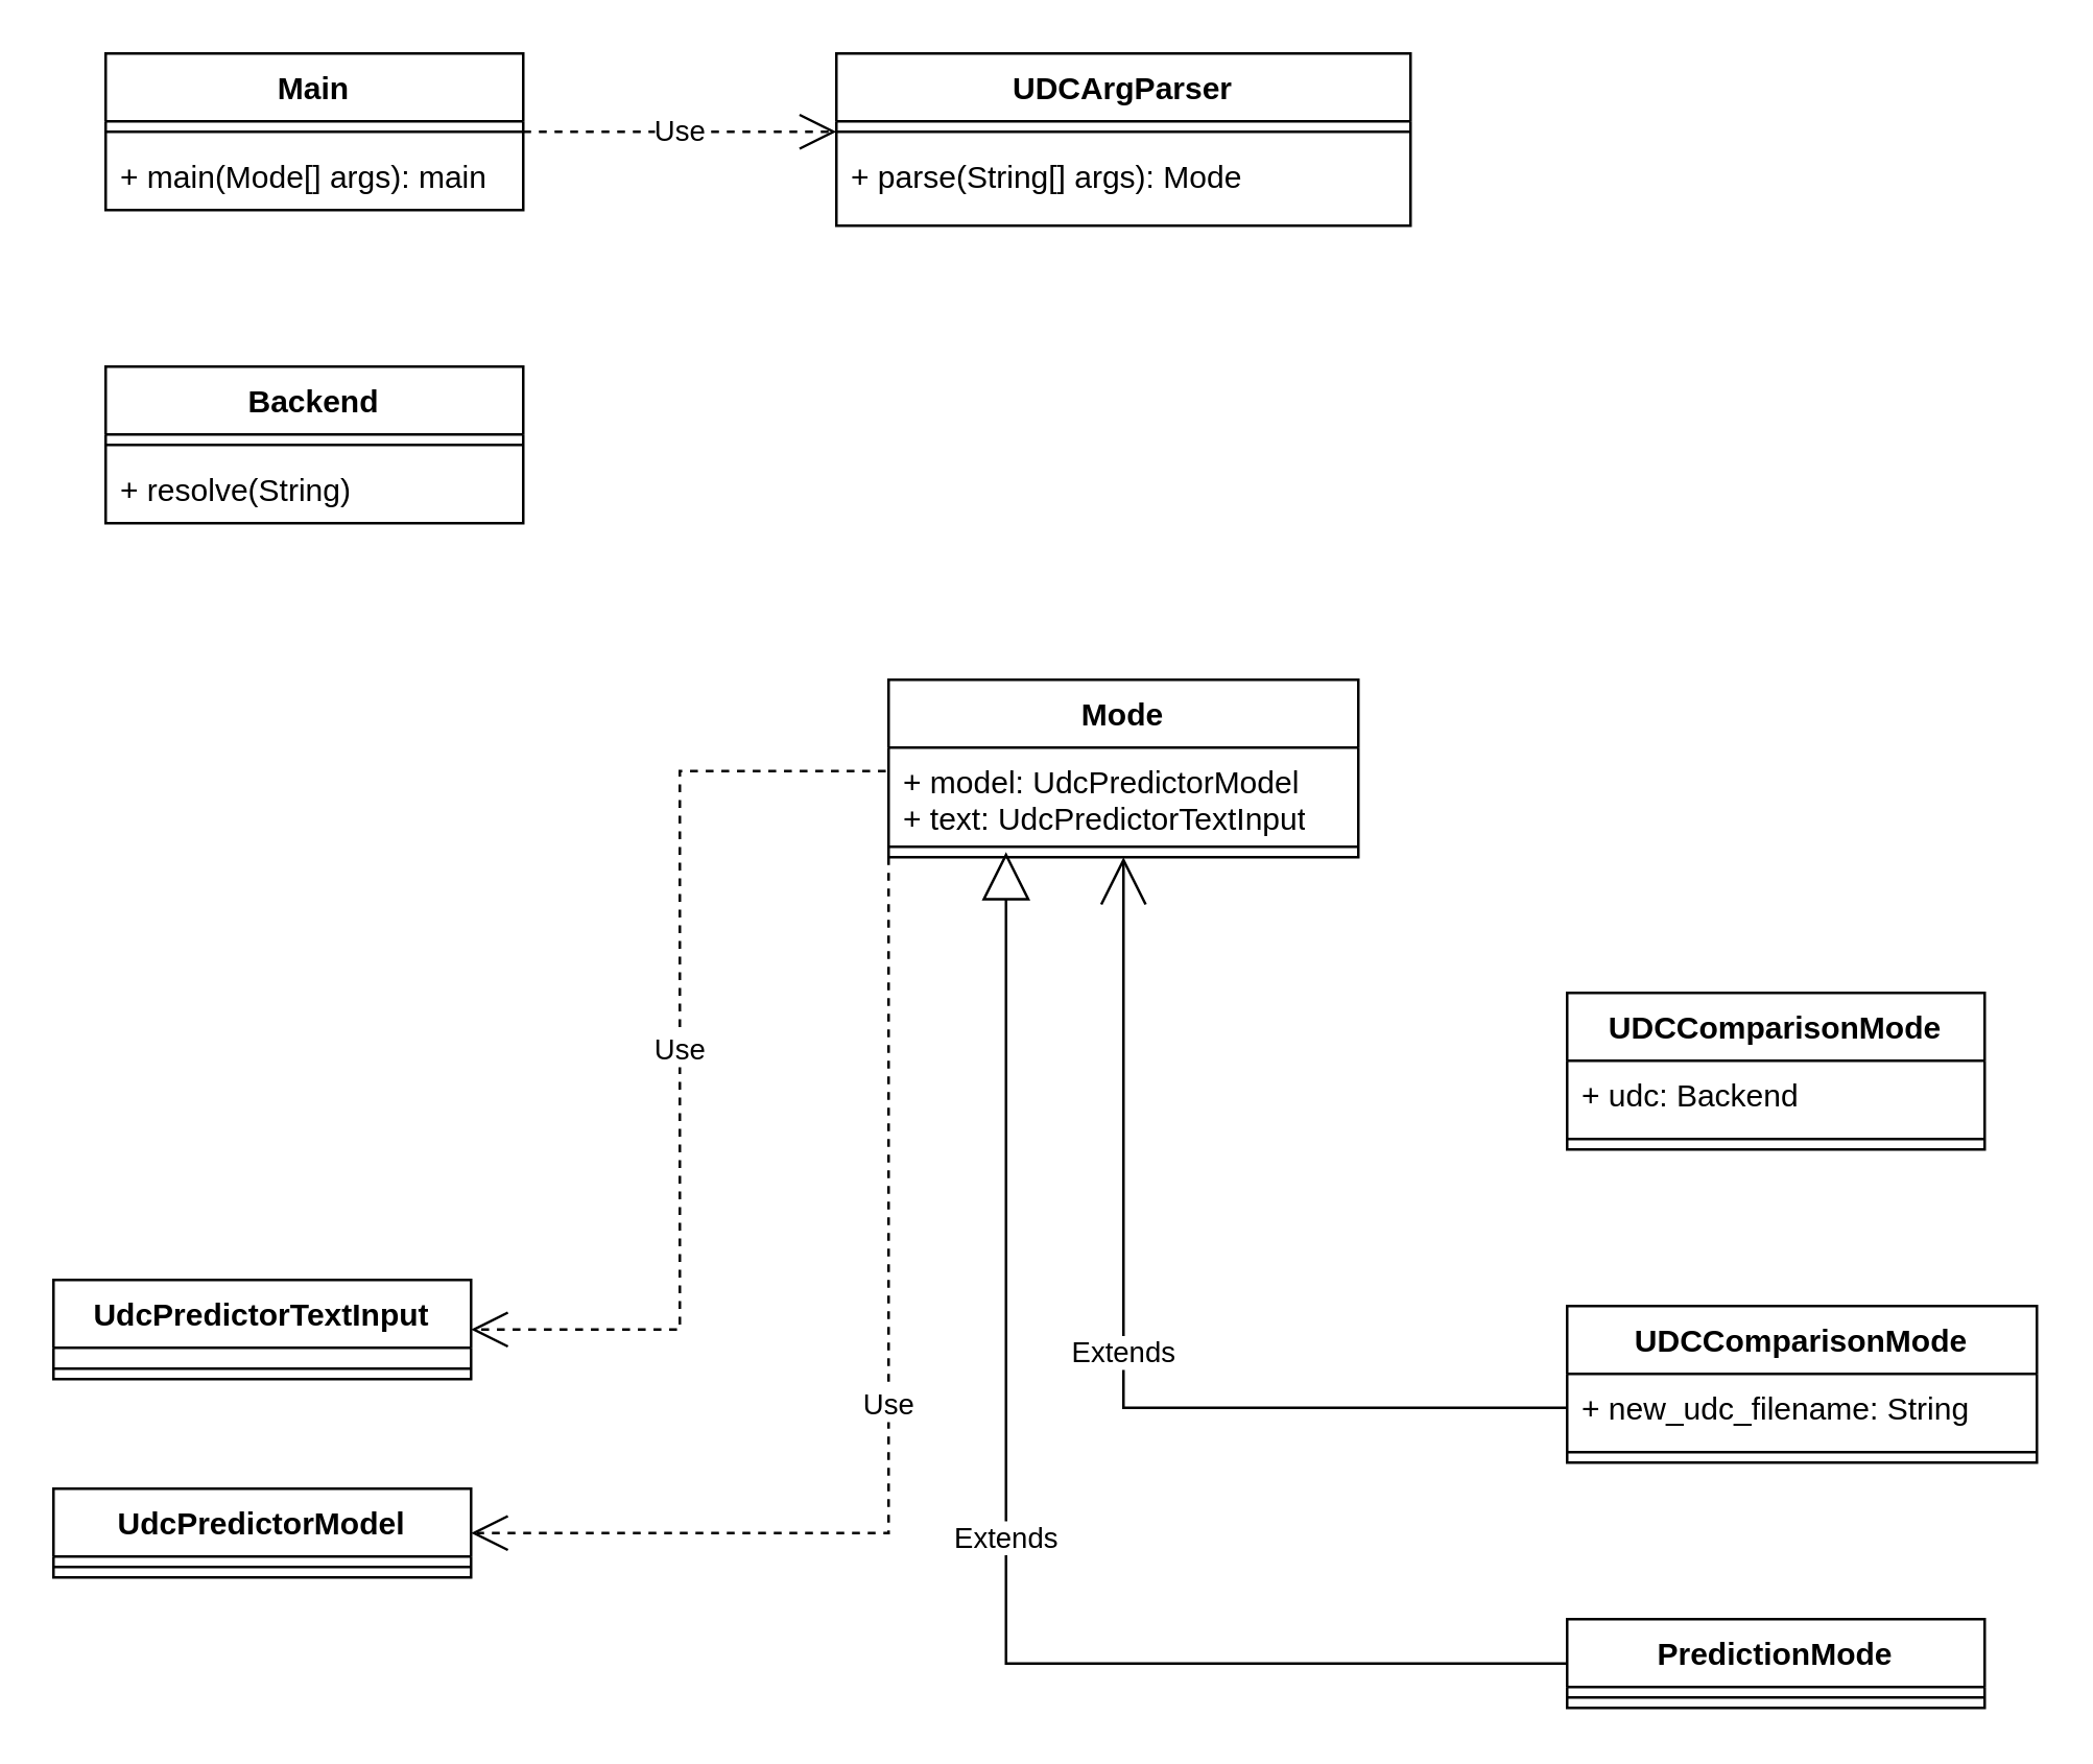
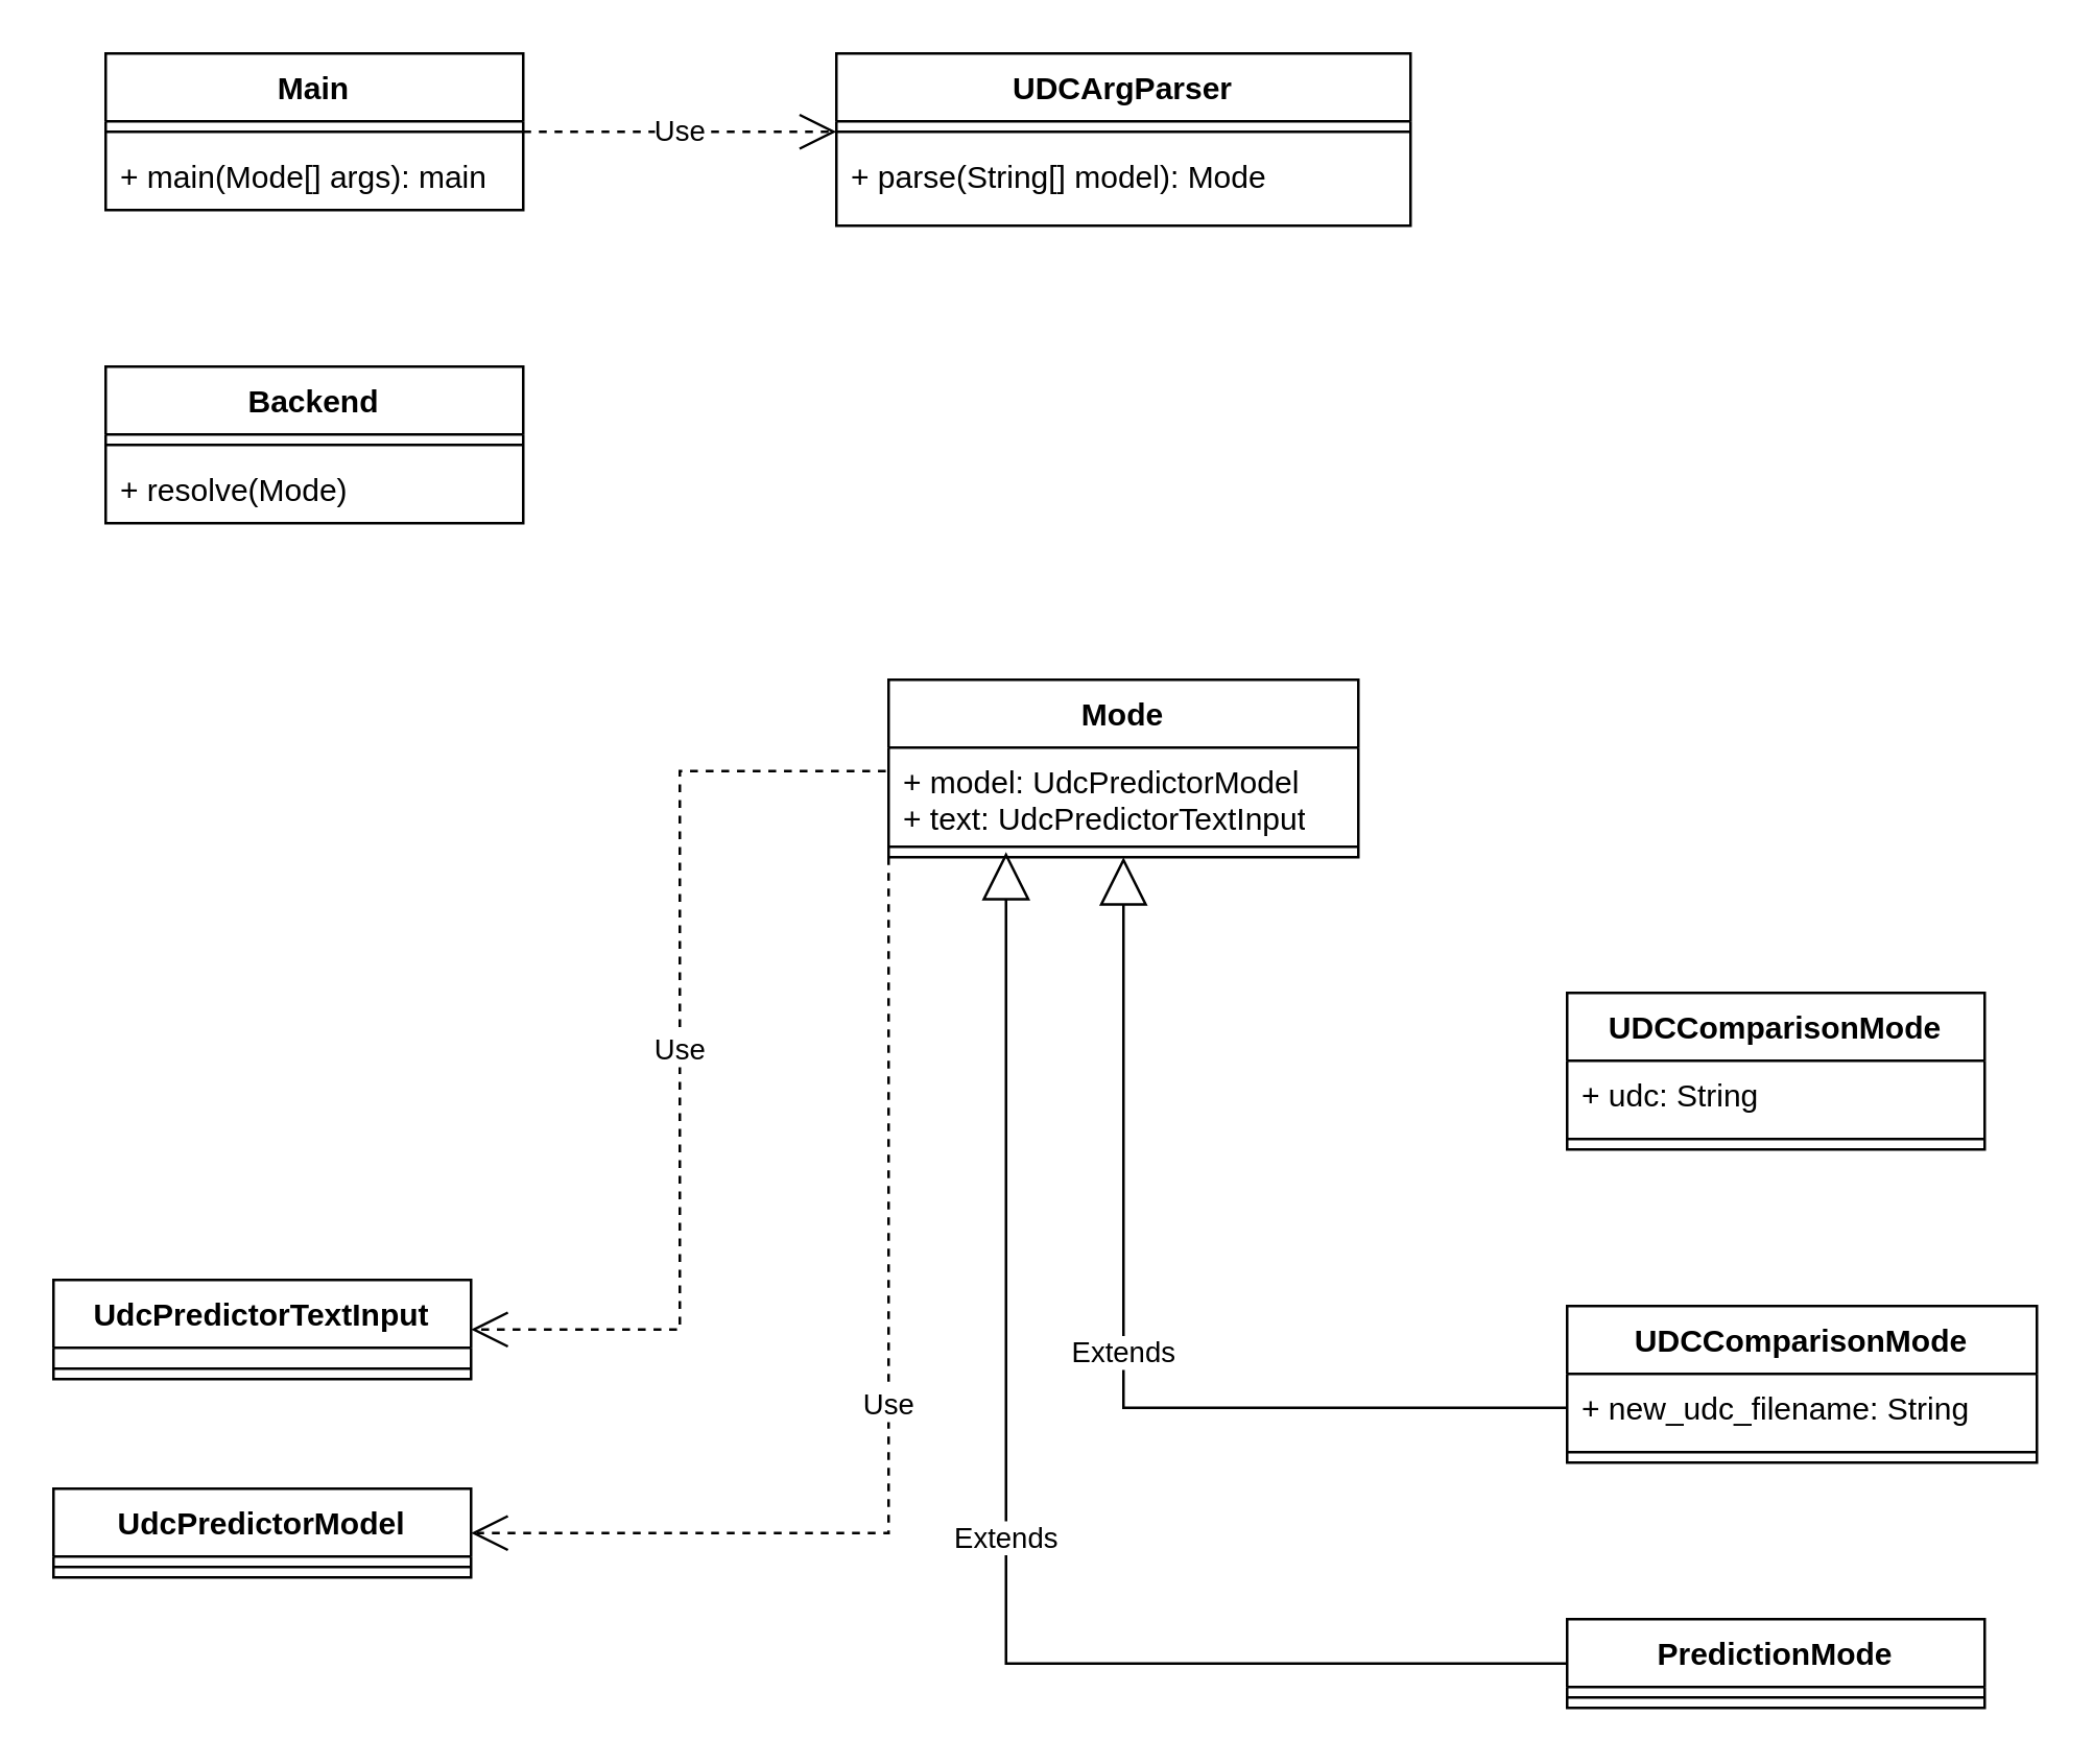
  <mxCell id="0" />
  <mxCell id="1" parent="0" />
  <mxCell id="2" value="Main" style="swimlane;fontStyle=1;align=center;verticalAlign=top;childLayout=stackLayout;horizontal=1;startSize=26;horizontalStack=0;resizeParent=1;resizeParentMax=0;resizeLast=0;collapsible=1;marginBottom=0;whiteSpace=wrap;html=1;" parent="1" vertex="1"><mxGeometry x="40" y="20" width="160" height="60" as="geometry" /></mxCell>
  <mxCell id="3" value="" style="line;strokeWidth=1;fillColor=none;align=left;verticalAlign=middle;spacingTop=-1;spacingLeft=3;spacingRight=3;rotatable=0;labelPosition=right;points=[];portConstraint=eastwest;strokeColor=inherit;" parent="2" vertex="1"><mxGeometry y="26" width="160" height="8" as="geometry" /></mxCell>
  <mxCell id="4" value="+ main(Mode[] args): main" style="text;strokeColor=none;fillColor=none;align=left;verticalAlign=top;spacingLeft=4;spacingRight=4;overflow=hidden;rotatable=0;points=[[0,0.5],[1,0.5]];portConstraint=eastwest;whiteSpace=wrap;html=1;" parent="2" vertex="1"><mxGeometry y="34" width="160" height="26" as="geometry" /></mxCell>
  <mxCell id="5" value="Backend" style="swimlane;fontStyle=1;align=center;verticalAlign=top;childLayout=stackLayout;horizontal=1;startSize=26;horizontalStack=0;resizeParent=1;resizeParentMax=0;resizeLast=0;collapsible=1;marginBottom=0;whiteSpace=wrap;html=1;" parent="1" vertex="1"><mxGeometry x="40" y="140" width="160" height="60" as="geometry" /></mxCell>
  <mxCell id="6" value="" style="line;strokeWidth=1;fillColor=none;align=left;verticalAlign=middle;spacingTop=-1;spacingLeft=3;spacingRight=3;rotatable=0;labelPosition=right;points=[];portConstraint=eastwest;strokeColor=inherit;" parent="5" vertex="1"><mxGeometry y="26" width="160" height="8" as="geometry" /></mxCell>
- <mxCell id="7" value="+ resolve(String)" style="text;strokeColor=none;fillColor=none;align=left;verticalAlign=top;spacingLeft=4;spacingRight=4;overflow=hidden;rotatable=0;points=[[0,0.5],[1,0.5]];portConstraint=eastwest;whiteSpace=wrap;html=1;" parent="5" vertex="1"><mxGeometry y="34" width="160" height="26" as="geometry" /></mxCell>
+ <mxCell id="7" value="+ resolve(Mode)" style="text;strokeColor=none;fillColor=none;align=left;verticalAlign=top;spacingLeft=4;spacingRight=4;overflow=hidden;rotatable=0;points=[[0,0.5],[1,0.5]];portConstraint=eastwest;whiteSpace=wrap;html=1;" parent="5" vertex="1"><mxGeometry y="34" width="160" height="26" as="geometry" /></mxCell>
  <mxCell id="8" value="Use" style="endArrow=open;endSize=12;dashed=1;html=1;rounded=0;exitX=1;exitY=0.5;exitDx=0;exitDy=0;" parent="1" source="2" edge="1"><mxGeometry width="160" relative="1" as="geometry"><mxPoint x="290" y="90" as="sourcePoint" /><mxPoint x="320" y="50" as="targetPoint" /><mxPoint as="offset" /></mxGeometry></mxCell>
  <mxCell id="9" value="UDCArgParser" style="swimlane;fontStyle=1;align=center;verticalAlign=top;childLayout=stackLayout;horizontal=1;startSize=26;horizontalStack=0;resizeParent=1;resizeParentMax=0;resizeLast=0;collapsible=1;marginBottom=0;whiteSpace=wrap;html=1;" parent="1" vertex="1"><mxGeometry x="320" y="20" width="220" height="66" as="geometry" /></mxCell>
  <mxCell id="10" value="" style="line;strokeWidth=1;fillColor=none;align=left;verticalAlign=middle;spacingTop=-1;spacingLeft=3;spacingRight=3;rotatable=0;labelPosition=right;points=[];portConstraint=eastwest;strokeColor=inherit;" parent="9" vertex="1"><mxGeometry y="26" width="220" height="8" as="geometry" /></mxCell>
- <mxCell id="11" value="+ parse(String[] args): Mode" style="text;strokeColor=none;fillColor=none;align=left;verticalAlign=top;spacingLeft=4;spacingRight=4;overflow=hidden;rotatable=0;points=[[0,0.5],[1,0.5]];portConstraint=eastwest;whiteSpace=wrap;html=1;" parent="9" vertex="1"><mxGeometry y="34" width="220" height="32" as="geometry" /></mxCell>
+ <mxCell id="11" value="+ parse(String[] model): Mode" style="text;strokeColor=none;fillColor=none;align=left;verticalAlign=top;spacingLeft=4;spacingRight=4;overflow=hidden;rotatable=0;points=[[0,0.5],[1,0.5]];portConstraint=eastwest;whiteSpace=wrap;html=1;" parent="9" vertex="1"><mxGeometry y="34" width="220" height="32" as="geometry" /></mxCell>
  <mxCell id="12" value="PredictionMode" style="swimlane;fontStyle=1;align=center;verticalAlign=top;childLayout=stackLayout;horizontal=1;startSize=26;horizontalStack=0;resizeParent=1;resizeParentMax=0;resizeLast=0;collapsible=1;marginBottom=0;whiteSpace=wrap;html=1;" parent="1" vertex="1"><mxGeometry x="600" y="620" width="160" height="34" as="geometry" /></mxCell>
  <mxCell id="13" value="" style="line;strokeWidth=1;fillColor=none;align=left;verticalAlign=middle;spacingTop=-1;spacingLeft=3;spacingRight=3;rotatable=0;labelPosition=right;points=[];portConstraint=eastwest;strokeColor=inherit;" parent="12" vertex="1"><mxGeometry y="26" width="160" height="8" as="geometry" /></mxCell>
  <mxCell id="14" value="&lt;div&gt;Mode&lt;/div&gt;" style="swimlane;fontStyle=1;align=center;verticalAlign=top;childLayout=stackLayout;horizontal=1;startSize=26;horizontalStack=0;resizeParent=1;resizeParentMax=0;resizeLast=0;collapsible=1;marginBottom=0;whiteSpace=wrap;html=1;" parent="1" vertex="1"><mxGeometry x="340" y="260" width="180" height="68" as="geometry" /></mxCell>
  <mxCell id="15" value="+ model: UdcPredictorModel&lt;br&gt;+ text: UdcPredictorTextInput" style="text;strokeColor=none;fillColor=none;align=left;verticalAlign=top;spacingLeft=4;spacingRight=4;overflow=hidden;rotatable=0;points=[[0,0.5],[1,0.5]];portConstraint=eastwest;whiteSpace=wrap;html=1;" parent="14" vertex="1"><mxGeometry y="26" width="180" height="34" as="geometry" /></mxCell>
  <mxCell id="16" value="" style="line;strokeWidth=1;fillColor=none;align=left;verticalAlign=middle;spacingTop=-1;spacingLeft=3;spacingRight=3;rotatable=0;labelPosition=right;points=[];portConstraint=eastwest;strokeColor=inherit;" parent="14" vertex="1"><mxGeometry y="60" width="180" height="8" as="geometry" /></mxCell>
  <mxCell id="17" value="Extends" style="endArrow=block;endSize=16;endFill=0;html=1;rounded=0;entryX=0.25;entryY=0.75;entryDx=0;entryDy=0;entryPerimeter=0;exitX=0;exitY=0.5;exitDx=0;exitDy=0;edgeStyle=orthogonalEdgeStyle;" parent="1" source="12" target="16" edge="1"><mxGeometry width="160" relative="1" as="geometry"><mxPoint x="280" y="580" as="sourcePoint" /><mxPoint x="440" y="580" as="targetPoint" /><Array as="points"><mxPoint x="385" y="637" /></Array></mxGeometry></mxCell>
- <mxCell id="18" value="Extends" style="endArrow=open;endSize=16;endFill=0;html=1;rounded=0;entryX=0.5;entryY=1;entryDx=0;entryDy=0;exitX=0;exitY=0.5;exitDx=0;exitDy=0;edgeStyle=orthogonalEdgeStyle;" parent="1" target="14" edge="1" source="23"><mxGeometry width="160" relative="1" as="geometry"><mxPoint x="430" y="410" as="sourcePoint" /><mxPoint x="580" y="550" as="targetPoint" /><Array as="points"><mxPoint x="430" y="539" /></Array></mxGeometry></mxCell>
+ <mxCell id="18" value="Extends" style="endArrow=block;endSize=16;endFill=0;html=1;rounded=0;entryX=0.5;entryY=1;entryDx=0;entryDy=0;exitX=0;exitY=0.5;exitDx=0;exitDy=0;edgeStyle=orthogonalEdgeStyle;" parent="1" target="14" edge="1" source="23"><mxGeometry width="160" relative="1" as="geometry"><mxPoint x="430" y="410" as="sourcePoint" /><mxPoint x="580" y="550" as="targetPoint" /><Array as="points"><mxPoint x="430" y="539" /></Array></mxGeometry></mxCell>
  <mxCell id="19" value="UDCComparisonMode" style="swimlane;fontStyle=1;align=center;verticalAlign=top;childLayout=stackLayout;horizontal=1;startSize=26;horizontalStack=0;resizeParent=1;resizeParentMax=0;resizeLast=0;collapsible=1;marginBottom=0;whiteSpace=wrap;html=1;" parent="1" vertex="1"><mxGeometry x="600" y="380" width="160" height="60" as="geometry" /></mxCell>
- <mxCell id="20" value="&lt;div&gt;+ udc: Backend&lt;/div&gt;" style="text;strokeColor=none;fillColor=none;align=left;verticalAlign=top;spacingLeft=4;spacingRight=4;overflow=hidden;rotatable=0;points=[[0,0.5],[1,0.5]];portConstraint=eastwest;whiteSpace=wrap;html=1;" parent="19" vertex="1"><mxGeometry y="26" width="160" height="26" as="geometry" /></mxCell>
+ <mxCell id="20" value="&lt;div&gt;+ udc: String&lt;/div&gt;" style="text;strokeColor=none;fillColor=none;align=left;verticalAlign=top;spacingLeft=4;spacingRight=4;overflow=hidden;rotatable=0;points=[[0,0.5],[1,0.5]];portConstraint=eastwest;whiteSpace=wrap;html=1;" parent="19" vertex="1"><mxGeometry y="26" width="160" height="26" as="geometry" /></mxCell>
  <mxCell id="21" value="" style="line;strokeWidth=1;fillColor=none;align=left;verticalAlign=middle;spacingTop=-1;spacingLeft=3;spacingRight=3;rotatable=0;labelPosition=right;points=[];portConstraint=eastwest;strokeColor=inherit;" parent="19" vertex="1"><mxGeometry y="52" width="160" height="8" as="geometry" /></mxCell>
  <mxCell id="22" value="UDCComparisonMode" style="swimlane;fontStyle=1;align=center;verticalAlign=top;childLayout=stackLayout;horizontal=1;startSize=26;horizontalStack=0;resizeParent=1;resizeParentMax=0;resizeLast=0;collapsible=1;marginBottom=0;whiteSpace=wrap;html=1;" parent="1" vertex="1"><mxGeometry x="600" y="500" width="180" height="60" as="geometry" /></mxCell>
  <mxCell id="23" value="+ new_udc_filename: String" style="text;strokeColor=none;fillColor=none;align=left;verticalAlign=top;spacingLeft=4;spacingRight=4;overflow=hidden;rotatable=0;points=[[0,0.5],[1,0.5]];portConstraint=eastwest;whiteSpace=wrap;html=1;" parent="22" vertex="1"><mxGeometry y="26" width="180" height="26" as="geometry" /></mxCell>
  <mxCell id="24" value="" style="line;strokeWidth=1;fillColor=none;align=left;verticalAlign=middle;spacingTop=-1;spacingLeft=3;spacingRight=3;rotatable=0;labelPosition=right;points=[];portConstraint=eastwest;strokeColor=inherit;" parent="22" vertex="1"><mxGeometry y="52" width="180" height="8" as="geometry" /></mxCell>
  <mxCell id="25" value="UdcPredictorModel" style="swimlane;fontStyle=1;align=center;verticalAlign=top;childLayout=stackLayout;horizontal=1;startSize=26;horizontalStack=0;resizeParent=1;resizeParentMax=0;resizeLast=0;collapsible=1;marginBottom=0;whiteSpace=wrap;html=1;" vertex="1" parent="1"><mxGeometry x="20" y="570" width="160" height="34" as="geometry" /></mxCell>
  <mxCell id="26" value="" style="line;strokeWidth=1;fillColor=none;align=left;verticalAlign=middle;spacingTop=-1;spacingLeft=3;spacingRight=3;rotatable=0;labelPosition=right;points=[];portConstraint=eastwest;strokeColor=inherit;" vertex="1" parent="25"><mxGeometry y="26" width="160" height="8" as="geometry" /></mxCell>
  <mxCell id="27" value="&lt;div&gt;UdcPredictorTextInput&lt;/div&gt;" style="swimlane;fontStyle=1;align=center;verticalAlign=top;childLayout=stackLayout;horizontal=1;startSize=26;horizontalStack=0;resizeParent=1;resizeParentMax=0;resizeLast=0;collapsible=1;marginBottom=0;whiteSpace=wrap;html=1;" vertex="1" parent="1"><mxGeometry x="20" y="490" width="160" height="38" as="geometry" /></mxCell>
  <mxCell id="28" value="&lt;div&gt;&lt;br&gt;&lt;/div&gt;" style="text;strokeColor=none;fillColor=none;align=left;verticalAlign=top;spacingLeft=4;spacingRight=4;overflow=hidden;rotatable=0;points=[[0,0.5],[1,0.5]];portConstraint=eastwest;whiteSpace=wrap;html=1;" vertex="1" parent="27"><mxGeometry y="26" width="160" height="4" as="geometry" /></mxCell>
  <mxCell id="29" value="" style="line;strokeWidth=1;fillColor=none;align=left;verticalAlign=middle;spacingTop=-1;spacingLeft=3;spacingRight=3;rotatable=0;labelPosition=right;points=[];portConstraint=eastwest;strokeColor=inherit;" vertex="1" parent="27"><mxGeometry y="30" width="160" height="8" as="geometry" /></mxCell>
  <mxCell id="30" value="Use" style="endArrow=open;endSize=12;dashed=1;html=1;rounded=0;entryX=1;entryY=0.5;entryDx=0;entryDy=0;exitX=-0.006;exitY=0.265;exitDx=0;exitDy=0;exitPerimeter=0;edgeStyle=orthogonalEdgeStyle;" edge="1" parent="1" source="15" target="27"><mxGeometry width="160" relative="1" as="geometry"><mxPoint x="220" y="750" as="sourcePoint" /><mxPoint x="380" y="750" as="targetPoint" /></mxGeometry></mxCell>
  <mxCell id="31" value="Use" style="endArrow=open;endSize=12;dashed=1;html=1;rounded=0;exitX=0;exitY=1;exitDx=0;exitDy=0;exitPerimeter=0;entryX=1;entryY=0.5;entryDx=0;entryDy=0;edgeStyle=orthogonalEdgeStyle;" edge="1" parent="1" source="16" target="25"><mxGeometry width="160" relative="1" as="geometry"><mxPoint x="160" y="780" as="sourcePoint" /><mxPoint x="320" y="780" as="targetPoint" /></mxGeometry></mxCell>
